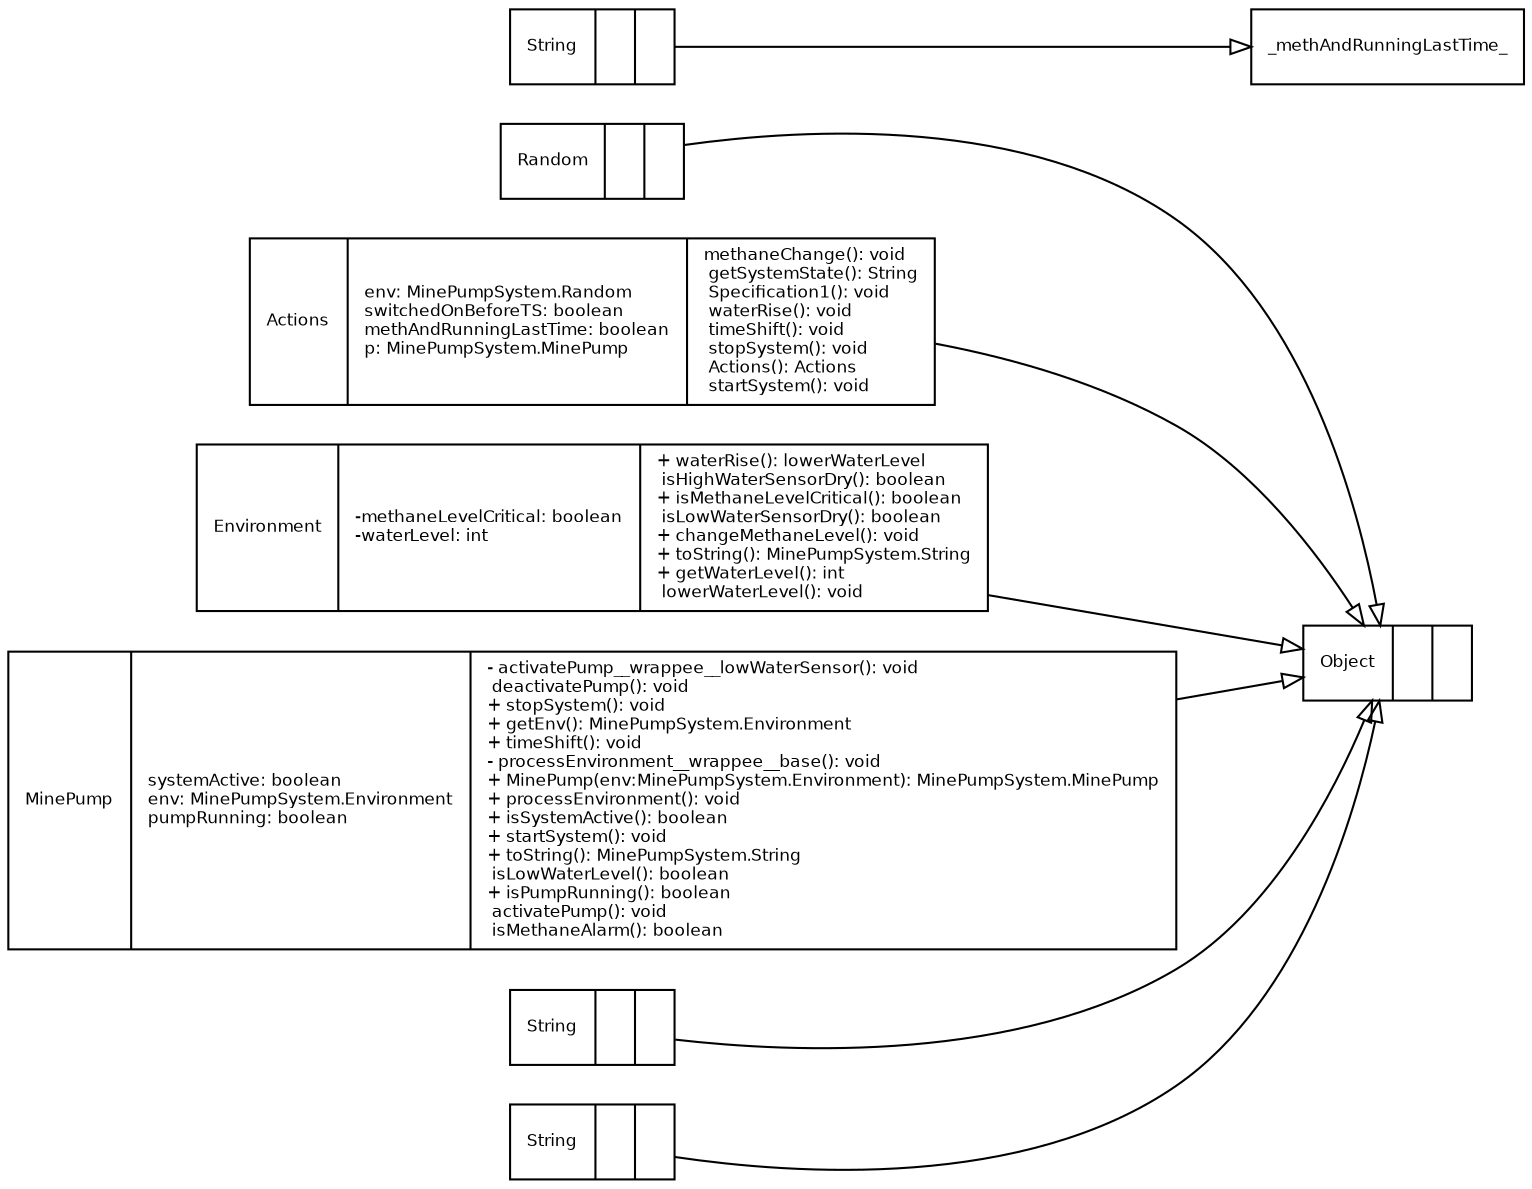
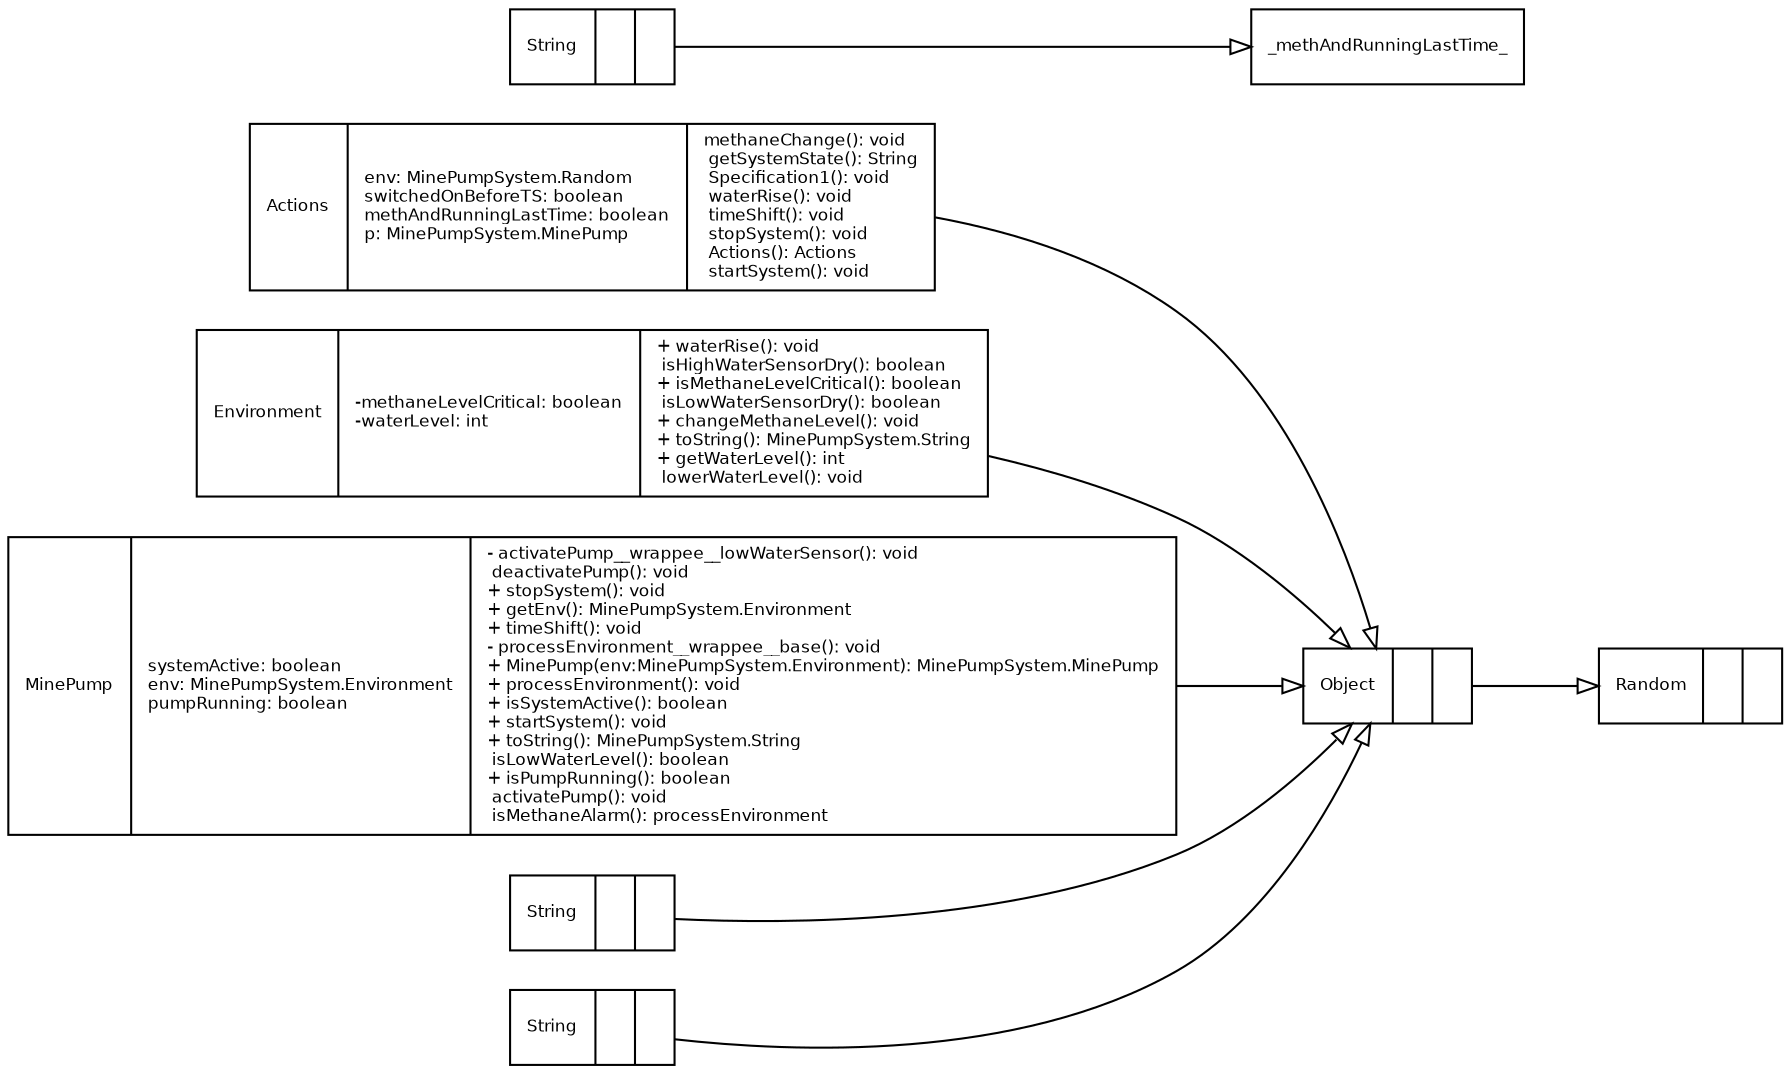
  digraph {
    fontname="Bitstream Vera Sans"
    fontsize=8
    rankdir=LR
    node [fontname="Bitstream Vera Sans" fontsize=8 shape=record]
    edge [arrowhead=empty arrowtail=none fontname="Bitstream Vera Sans" fontsize=8 style=solid]
    n1 [label="{Random||}"]
    n2 [label="{Object||}"]
    n3 [label="{Actions|env: MinePumpSystem.Random\lswitchedOnBeforeTS: boolean\lmethAndRunningLastTime: boolean\lp: MinePumpSystem.MinePump\l| methaneChange(): void\l getSystemState(): String\l Specification1(): void\l waterRise(): void\l timeShift(): void\l stopSystem(): void\l Actions(): Actions\l startSystem(): void\l}"]
-   n4 [label="{Environment|-methaneLevelCritical: boolean\l-waterLevel: int\l|+ waterRise(): lowerWaterLevel\l isHighWaterSensorDry(): boolean\l+ isMethaneLevelCritical(): boolean\l isLowWaterSensorDry(): boolean\l+ changeMethaneLevel(): void\l+ toString(): MinePumpSystem.String\l+ getWaterLevel(): int\l lowerWaterLevel(): void\l}"]
-   n5 [label="{MinePump|systemActive: boolean\lenv: MinePumpSystem.Environment\lpumpRunning: boolean\l|- activatePump__wrappee__lowWaterSensor(): void\l deactivatePump(): void\l+ stopSystem(): void\l+ getEnv(): MinePumpSystem.Environment\l+ timeShift(): void\l- processEnvironment__wrappee__base(): void\l+ MinePump(env:MinePumpSystem.Environment): MinePumpSystem.MinePump\l+ processEnvironment(): void\l+ isSystemActive(): boolean\l+ startSystem(): void\l+ toString(): MinePumpSystem.String\l isLowWaterLevel(): boolean\l+ isPumpRunning(): boolean\l activatePump(): void\l isMethaneAlarm(): boolean\l}"]
+   n4 [label="{Environment|-methaneLevelCritical: boolean\l-waterLevel: int\l|+ waterRise(): void\l isHighWaterSensorDry(): boolean\l+ isMethaneLevelCritical(): boolean\l isLowWaterSensorDry(): boolean\l+ changeMethaneLevel(): void\l+ toString(): MinePumpSystem.String\l+ getWaterLevel(): int\l lowerWaterLevel(): void\l}"]
+   n5 [label="{MinePump|systemActive: boolean\lenv: MinePumpSystem.Environment\lpumpRunning: boolean\l|- activatePump__wrappee__lowWaterSensor(): void\l deactivatePump(): void\l+ stopSystem(): void\l+ getEnv(): MinePumpSystem.Environment\l+ timeShift(): void\l- processEnvironment__wrappee__base(): void\l+ MinePump(env:MinePumpSystem.Environment): MinePumpSystem.MinePump\l+ processEnvironment(): void\l+ isSystemActive(): boolean\l+ startSystem(): void\l+ toString(): MinePumpSystem.String\l isLowWaterLevel(): boolean\l+ isPumpRunning(): boolean\l activatePump(): void\l isMethaneAlarm(): processEnvironment\l}"]
    n6 [label="{String||}"]
    n7 [label=_methAndRunningLastTime_]
    n8 [label="{String||}"]
    n9 [label="{String||}"]
-   n1 -> n2
+   n2 -> n1
    n3 -> n2
    n4 -> n2
    n5 -> n2
    n6 -> n7
    n8 -> n2
    n9 -> n2
  }
